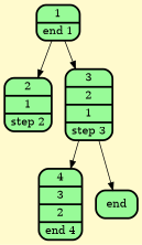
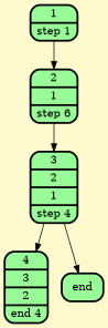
  digraph {
    bgcolor=lemonchiffon
    rankdir=TB
    node [color="#000000" fillcolor=palegreen fontcolor="#000000" penwidth=2.5 shape=Mrecord style=filled]
-   n1 [label=" {1 | end 1} "]
-   n2 [label=" {2 | 1 | step 2} "]
-   n3 [label=" {3 | 2 | 1 | step 3} "]
+   n1 [label=" {1 | step 1} "]
+   n2 [label=" {2 | 1 | step 6} "]
+   n3 [label=" {3 | 2 | 1 | step 4} "]
    n4 [label=" {4 | 3 | 2 | end 4} "]
    n5 [label=" { end }"]
    n1 -> n2
-   n1 -> n3
+   n2 -> n3
    n3 -> n4
    n3 -> n5
  }
